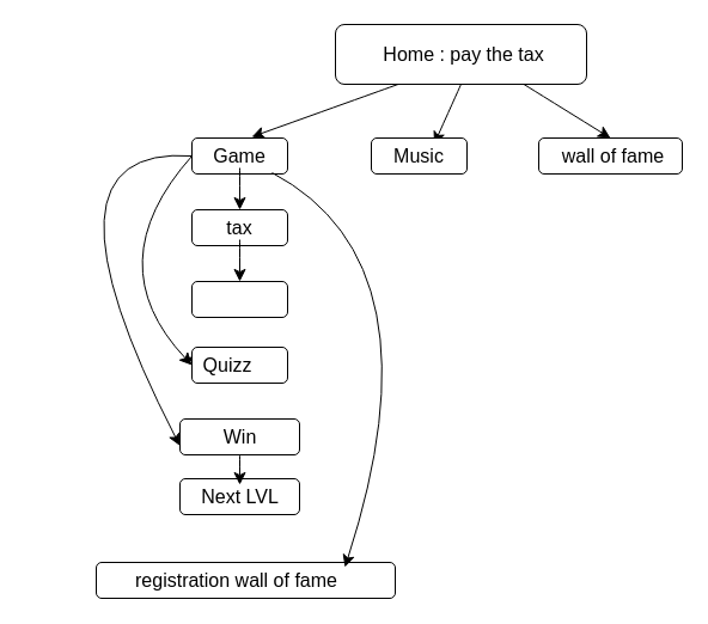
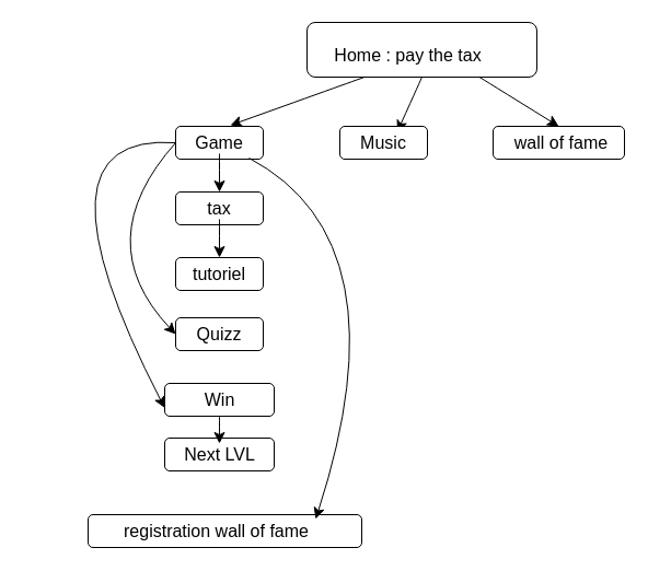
  <mxCell id="0" />
  <mxCell id="1" parent="0" />
  <mxCell id="2" style="edgeStyle=none;curved=1;rounded=0;orthogonalLoop=1;jettySize=auto;html=1;exitX=0.5;exitY=1;exitDx=0;exitDy=0;entryX=0.75;entryY=0;entryDx=0;entryDy=0;fontSize=12;startSize=8;endSize=8;" edge="1" parent="1" source="4" target="16"><mxGeometry relative="1" as="geometry" /></mxCell>
  <mxCell id="3" style="edgeStyle=none;curved=1;rounded=0;orthogonalLoop=1;jettySize=auto;html=1;exitX=0.75;exitY=1;exitDx=0;exitDy=0;entryX=0.5;entryY=0;entryDx=0;entryDy=0;fontSize=12;startSize=8;endSize=8;" edge="1" parent="1" source="4" target="17"><mxGeometry relative="1" as="geometry" /></mxCell>
  <mxCell id="4" value="" style="rounded=1;whiteSpace=wrap;html=1;" vertex="1" parent="1"><mxGeometry x="280" y="20" width="210" height="50" as="geometry" /></mxCell>
- <mxCell id="5" value="Home : pay the tax" style="text;strokeColor=none;fillColor=none;html=1;align=center;verticalAlign=middle;whiteSpace=wrap;rounded=0;fontSize=16;" vertex="1" parent="1"><mxGeometry x="305" y="30" width="165" height="30" as="geometry" /></mxCell>
+ <mxCell id="5" value="Home : pay the tax" style="text;strokeColor=none;fillColor=none;html=1;align=center;verticalAlign=middle;whiteSpace=wrap;rounded=0;fontSize=16;" vertex="1" parent="1"><mxGeometry x="290" y="35" width="165" height="30" as="geometry" /></mxCell>
  <mxCell id="6" style="edgeStyle=none;curved=1;rounded=0;orthogonalLoop=1;jettySize=auto;html=1;exitX=0;exitY=0.25;exitDx=0;exitDy=0;entryX=0;entryY=0.5;entryDx=0;entryDy=0;fontSize=12;startSize=8;endSize=8;" edge="1" parent="1" source="8" target="11"><mxGeometry relative="1" as="geometry" /></mxCell>
  <mxCell id="7" style="edgeStyle=none;curved=1;rounded=0;orthogonalLoop=1;jettySize=auto;html=1;exitX=0;exitY=0.5;exitDx=0;exitDy=0;entryX=0;entryY=0.5;entryDx=0;entryDy=0;fontSize=12;startSize=8;endSize=8;" edge="1" parent="1" source="8" target="22"><mxGeometry relative="1" as="geometry"><Array as="points"><mxPoint x="80" y="220" /></Array></mxGeometry></mxCell>
  <mxCell id="8" value="" style="rounded=1;whiteSpace=wrap;html=1;" vertex="1" parent="1"><mxGeometry x="160" y="115" width="80" height="30" as="geometry" /></mxCell>
  <mxCell id="9" style="edgeStyle=none;curved=1;rounded=0;orthogonalLoop=1;jettySize=auto;html=1;entryX=0.5;entryY=0;entryDx=0;entryDy=0;fontSize=12;startSize=8;endSize=8;" edge="1" parent="1" source="11" target="12"><mxGeometry relative="1" as="geometry" /></mxCell>
  <mxCell id="10" style="edgeStyle=none;curved=1;rounded=0;orthogonalLoop=1;jettySize=auto;html=1;entryX=0;entryY=0.75;entryDx=0;entryDy=0;fontSize=12;startSize=8;endSize=8;" edge="1" parent="1" target="30"><mxGeometry relative="1" as="geometry"><mxPoint x="160" y="130" as="sourcePoint" /><Array as="points"><mxPoint x="20" y="120" /></Array></mxGeometry></mxCell>
  <mxCell id="11" value="Game" style="text;strokeColor=none;fillColor=none;html=1;align=center;verticalAlign=middle;whiteSpace=wrap;rounded=0;fontSize=16;" vertex="1" parent="1"><mxGeometry x="175" y="120" width="50" height="20" as="geometry" /></mxCell>
  <mxCell id="12" value="" style="rounded=1;whiteSpace=wrap;html=1;" vertex="1" parent="1"><mxGeometry x="160" y="175" width="80" height="30" as="geometry" /></mxCell>
  <mxCell id="13" style="edgeStyle=none;curved=1;rounded=0;orthogonalLoop=1;jettySize=auto;html=1;entryX=0.5;entryY=0;entryDx=0;entryDy=0;fontSize=12;startSize=8;endSize=8;" edge="1" parent="1" source="14" target="19"><mxGeometry relative="1" as="geometry" /></mxCell>
  <mxCell id="14" value="tax" style="text;strokeColor=none;fillColor=none;html=1;align=center;verticalAlign=middle;whiteSpace=wrap;rounded=0;fontSize=16;" vertex="1" parent="1"><mxGeometry x="175" y="180" width="50" height="20" as="geometry" /></mxCell>
  <mxCell id="15" value="" style="rounded=1;whiteSpace=wrap;html=1;" vertex="1" parent="1"><mxGeometry x="310" y="115" width="80" height="30" as="geometry" /></mxCell>
  <mxCell id="16" value="Music" style="text;strokeColor=none;fillColor=none;html=1;align=center;verticalAlign=middle;whiteSpace=wrap;rounded=0;fontSize=16;" vertex="1" parent="1"><mxGeometry x="325" y="120" width="50" height="20" as="geometry" /></mxCell>
  <mxCell id="17" value="" style="rounded=1;whiteSpace=wrap;html=1;" vertex="1" parent="1"><mxGeometry x="450" y="115" width="120" height="30" as="geometry" /></mxCell>
  <mxCell id="18" value="wall of fame" style="text;strokeColor=none;fillColor=none;html=1;align=center;verticalAlign=middle;whiteSpace=wrap;rounded=0;fontSize=16;" vertex="1" parent="1"><mxGeometry x="465" y="120" width="95" height="20" as="geometry" /></mxCell>
  <mxCell id="19" value="" style="rounded=1;whiteSpace=wrap;html=1;" vertex="1" parent="1"><mxGeometry x="160" y="235" width="80" height="30" as="geometry" /></mxCell>
+ <mxCell id="20" value="tutoriel" style="text;strokeColor=none;fillColor=none;html=1;align=center;verticalAlign=middle;whiteSpace=wrap;rounded=0;fontSize=16;" vertex="1" parent="1"><mxGeometry x="175" y="240" width="50" height="20" as="geometry" /></mxCell>
  <mxCell id="21" style="edgeStyle=none;curved=1;rounded=0;orthogonalLoop=1;jettySize=auto;html=1;exitX=0;exitY=0.25;exitDx=0;exitDy=0;entryX=0;entryY=0.5;entryDx=0;entryDy=0;fontSize=12;startSize=8;endSize=8;" edge="1" parent="1" source="22" target="23"><mxGeometry relative="1" as="geometry" /></mxCell>
  <mxCell id="22" value="" style="rounded=1;whiteSpace=wrap;html=1;" vertex="1" parent="1"><mxGeometry x="160" y="290" width="80" height="30" as="geometry" /></mxCell>
- <mxCell id="23" value="Quizz" style="text;strokeColor=none;fillColor=none;html=1;align=center;verticalAlign=middle;whiteSpace=wrap;rounded=0;fontSize=16;" vertex="1" parent="1"><mxGeometry x="165" y="295" width="50" height="20" as="geometry" /></mxCell>
+ <mxCell id="23" value="Quizz" style="text;strokeColor=none;fillColor=none;html=1;align=center;verticalAlign=middle;whiteSpace=wrap;rounded=0;fontSize=16;" vertex="1" parent="1"><mxGeometry x="175" y="295" width="50" height="20" as="geometry" /></mxCell>
  <mxCell id="24" style="edgeStyle=none;curved=1;rounded=0;orthogonalLoop=1;jettySize=auto;html=1;exitX=0;exitY=0.25;exitDx=0;exitDy=0;entryX=0;entryY=0.5;entryDx=0;entryDy=0;fontSize=12;startSize=8;endSize=8;" edge="1" parent="1" source="25" target="26"><mxGeometry relative="1" as="geometry" /></mxCell>
  <mxCell id="25" value="" style="rounded=1;whiteSpace=wrap;html=1;" vertex="1" parent="1"><mxGeometry x="150" y="400" width="100" height="30" as="geometry" /></mxCell>
  <mxCell id="26" value="Next LVL" style="text;strokeColor=none;fillColor=none;html=1;align=center;verticalAlign=middle;whiteSpace=wrap;rounded=0;fontSize=16;" vertex="1" parent="1"><mxGeometry x="162.5" y="405" width="75" height="20" as="geometry" /></mxCell>
  <mxCell id="27" style="edgeStyle=none;curved=1;rounded=0;orthogonalLoop=1;jettySize=auto;html=1;entryX=0.625;entryY=-0.033;entryDx=0;entryDy=0;entryPerimeter=0;fontSize=12;startSize=8;endSize=8;exitX=0.25;exitY=1;exitDx=0;exitDy=0;" edge="1" parent="1" source="4" target="8"><mxGeometry relative="1" as="geometry" /></mxCell>
  <mxCell id="28" style="edgeStyle=none;curved=1;rounded=0;orthogonalLoop=1;jettySize=auto;html=1;exitX=0;exitY=0.25;exitDx=0;exitDy=0;entryX=0;entryY=0.5;entryDx=0;entryDy=0;fontSize=12;startSize=8;endSize=8;" edge="1" parent="1" source="30" target="31"><mxGeometry relative="1" as="geometry" /></mxCell>
  <mxCell id="29" style="edgeStyle=none;curved=1;rounded=0;orthogonalLoop=1;jettySize=auto;html=1;exitX=0.5;exitY=1;exitDx=0;exitDy=0;entryX=0.5;entryY=0;entryDx=0;entryDy=0;fontSize=12;startSize=8;endSize=8;" edge="1" parent="1" source="30" target="26"><mxGeometry relative="1" as="geometry" /></mxCell>
  <mxCell id="30" value="" style="rounded=1;whiteSpace=wrap;html=1;" vertex="1" parent="1"><mxGeometry x="150" y="350" width="100" height="30" as="geometry" /></mxCell>
  <mxCell id="31" value="Win" style="text;strokeColor=none;fillColor=none;html=1;align=center;verticalAlign=middle;whiteSpace=wrap;rounded=0;fontSize=16;" vertex="1" parent="1"><mxGeometry x="162.5" y="355" width="75" height="20" as="geometry" /></mxCell>
  <mxCell id="32" value="" style="rounded=1;whiteSpace=wrap;html=1;" vertex="1" parent="1"><mxGeometry x="80" y="470" width="250" height="30" as="geometry" /></mxCell>
  <mxCell id="33" value="registration wall of fame" style="text;strokeColor=none;fillColor=none;html=1;align=center;verticalAlign=middle;whiteSpace=wrap;rounded=0;fontSize=16;" vertex="1" parent="1"><mxGeometry x="95" y="475" width="205" height="20" as="geometry" /></mxCell>
  <mxCell id="34" style="edgeStyle=none;curved=1;rounded=0;orthogonalLoop=1;jettySize=auto;html=1;entryX=0.941;entryY=-0.05;entryDx=0;entryDy=0;entryPerimeter=0;fontSize=12;startSize=8;endSize=8;exitX=0.838;exitY=0.967;exitDx=0;exitDy=0;exitPerimeter=0;" edge="1" parent="1" source="8" target="33"><mxGeometry relative="1" as="geometry"><Array as="points"><mxPoint x="370" y="220" /></Array></mxGeometry></mxCell>
